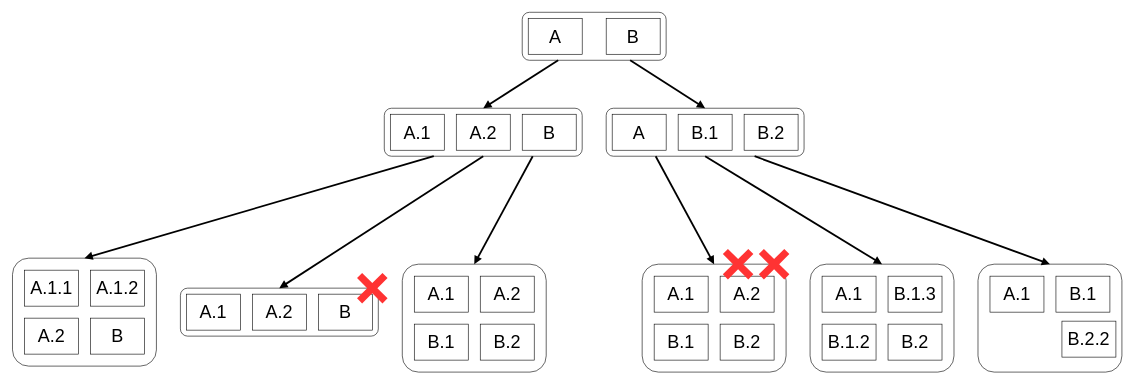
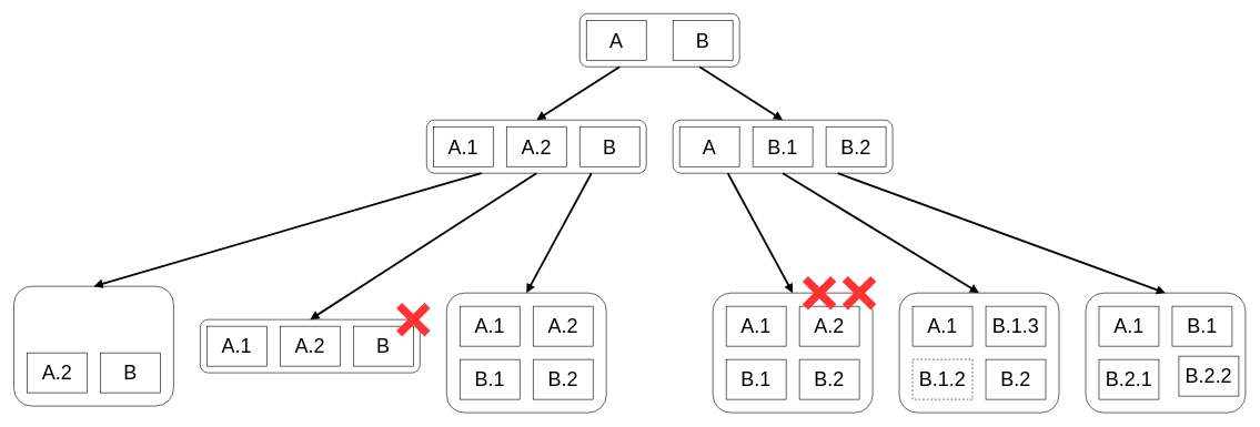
  <mxCell id="0" />
  <mxCell id="1" parent="0" />
  <mxCell id="2" value="" style="rounded=1;whiteSpace=wrap;html=1;" vertex="1" parent="1"><mxGeometry x="870" y="20" width="240" height="80" as="geometry" /></mxCell>
  <mxCell id="3" value="&lt;font style=&quot;font-size: 30px&quot;&gt;A&lt;/font&gt;" style="rounded=0;whiteSpace=wrap;html=1;" vertex="1" parent="1"><mxGeometry x="880" y="30" width="90" height="60" as="geometry" /></mxCell>
  <mxCell id="4" value="&lt;font style=&quot;font-size: 30px&quot;&gt;B&lt;/font&gt;" style="rounded=0;whiteSpace=wrap;html=1;" vertex="1" parent="1"><mxGeometry x="1010" y="30" width="90" height="60" as="geometry" /></mxCell>
  <mxCell id="5" value="" style="rounded=1;whiteSpace=wrap;html=1;" vertex="1" parent="1"><mxGeometry x="640" y="180" width="330" height="80" as="geometry" /></mxCell>
  <mxCell id="6" value="&lt;font style=&quot;font-size: 30px&quot;&gt;A.1&lt;/font&gt;" style="rounded=0;whiteSpace=wrap;html=1;" vertex="1" parent="1"><mxGeometry x="650" y="190" width="90" height="60" as="geometry" /></mxCell>
  <mxCell id="7" value="&lt;font style=&quot;font-size: 30px&quot;&gt;A.2&lt;/font&gt;" style="rounded=0;whiteSpace=wrap;html=1;" vertex="1" parent="1"><mxGeometry x="760" y="190" width="90" height="60" as="geometry" /></mxCell>
  <mxCell id="8" value="&lt;font style=&quot;font-size: 30px&quot;&gt;B&lt;/font&gt;" style="rounded=0;whiteSpace=wrap;html=1;" vertex="1" parent="1"><mxGeometry x="870" y="190" width="90" height="60" as="geometry" /></mxCell>
  <mxCell id="9" value="" style="rounded=1;whiteSpace=wrap;html=1;" vertex="1" parent="1"><mxGeometry x="1010" y="180" width="330" height="80" as="geometry" /></mxCell>
  <mxCell id="10" value="&lt;font style=&quot;font-size: 30px&quot;&gt;A&lt;/font&gt;" style="rounded=0;whiteSpace=wrap;html=1;" vertex="1" parent="1"><mxGeometry x="1020" y="190" width="90" height="60" as="geometry" /></mxCell>
  <mxCell id="11" value="&lt;font style=&quot;font-size: 30px&quot;&gt;B.1&lt;/font&gt;" style="rounded=0;whiteSpace=wrap;html=1;" vertex="1" parent="1"><mxGeometry x="1130" y="190" width="90" height="60" as="geometry" /></mxCell>
  <mxCell id="12" value="&lt;font style=&quot;font-size: 30px&quot;&gt;B.2&lt;/font&gt;" style="rounded=0;whiteSpace=wrap;html=1;" vertex="1" parent="1"><mxGeometry x="1240" y="190" width="90" height="60" as="geometry" /></mxCell>
  <mxCell id="13" value="" style="endArrow=block;html=1;entryX=0.5;entryY=0;entryDx=0;entryDy=0;exitX=0.25;exitY=1;exitDx=0;exitDy=0;endFill=1;strokeWidth=3;" edge="1" parent="1" source="2" target="5"><mxGeometry width="50" height="50" relative="1" as="geometry"><mxPoint x="900" y="170" as="sourcePoint" /><mxPoint x="950" y="120" as="targetPoint" /></mxGeometry></mxCell>
  <mxCell id="14" value="" style="endArrow=block;html=1;entryX=0.5;entryY=0;entryDx=0;entryDy=0;exitX=0.75;exitY=1;exitDx=0;exitDy=0;endFill=1;strokeWidth=3;" edge="1" parent="1" source="2" target="9"><mxGeometry width="50" height="50" relative="1" as="geometry"><mxPoint x="1052.5" y="120" as="sourcePoint" /><mxPoint x="927.5" y="200" as="targetPoint" /></mxGeometry></mxCell>
  <mxCell id="15" value="" style="rounded=1;whiteSpace=wrap;html=1;" vertex="1" parent="1"><mxGeometry x="20" y="430" width="240" height="180" as="geometry" /></mxCell>
- <mxCell id="16" value="&lt;font style=&quot;font-size: 30px&quot;&gt;A.1.1&lt;/font&gt;" style="rounded=0;whiteSpace=wrap;html=1;" vertex="1" parent="1"><mxGeometry x="40" y="450" width="90" height="60" as="geometry" /></mxCell>
- <mxCell id="17" value="&lt;font style=&quot;font-size: 30px&quot;&gt;A.1.2&lt;/font&gt;" style="rounded=0;whiteSpace=wrap;html=1;" vertex="1" parent="1"><mxGeometry x="150" y="450" width="90" height="60" as="geometry" /></mxCell>
  <mxCell id="18" value="&lt;font style=&quot;font-size: 30px&quot;&gt;A.2&lt;/font&gt;" style="rounded=0;whiteSpace=wrap;html=1;" vertex="1" parent="1"><mxGeometry x="40" y="530" width="90" height="60" as="geometry" /></mxCell>
  <mxCell id="19" value="&lt;font style=&quot;font-size: 30px&quot;&gt;B&lt;/font&gt;" style="rounded=0;whiteSpace=wrap;html=1;" vertex="1" parent="1"><mxGeometry x="150" y="530" width="90" height="60" as="geometry" /></mxCell>
  <mxCell id="20" value="" style="group" vertex="1" connectable="0" parent="1"><mxGeometry x="300" y="480" width="360" height="80" as="geometry" /></mxCell>
  <mxCell id="21" value="" style="rounded=1;whiteSpace=wrap;html=1;" vertex="1" parent="20"><mxGeometry width="330" height="80" as="geometry" /></mxCell>
  <mxCell id="22" value="&lt;font style=&quot;font-size: 30px&quot;&gt;A.1&lt;/font&gt;" style="rounded=0;whiteSpace=wrap;html=1;" vertex="1" parent="20"><mxGeometry x="10" y="10" width="90" height="60" as="geometry" /></mxCell>
  <mxCell id="23" value="&lt;font style=&quot;font-size: 30px&quot;&gt;A.2&lt;/font&gt;" style="rounded=0;whiteSpace=wrap;html=1;" vertex="1" parent="20"><mxGeometry x="120" y="10" width="90" height="60" as="geometry" /></mxCell>
  <mxCell id="24" value="&lt;font style=&quot;font-size: 30px&quot;&gt;B&lt;/font&gt;" style="rounded=0;whiteSpace=wrap;html=1;" vertex="1" parent="20"><mxGeometry x="230" y="10" width="90" height="60" as="geometry" /></mxCell>
  <mxCell id="25" value="" style="shape=cross;whiteSpace=wrap;html=1;rotation=45;fillColor=#FF3333;strokeColor=none;aspect=fixed;" vertex="1" parent="20"><mxGeometry x="290" y="-30" width="60" height="60" as="geometry" /></mxCell>
  <mxCell id="26" value="" style="group" vertex="1" connectable="0" parent="1"><mxGeometry x="670" y="440" width="240" height="180" as="geometry" /></mxCell>
  <mxCell id="27" value="" style="rounded=1;whiteSpace=wrap;html=1;" vertex="1" parent="26"><mxGeometry width="240" height="180" as="geometry" /></mxCell>
  <mxCell id="28" value="&lt;font style=&quot;font-size: 30px&quot;&gt;A.1&lt;/font&gt;" style="rounded=0;whiteSpace=wrap;html=1;" vertex="1" parent="26"><mxGeometry x="20" y="20" width="90" height="60" as="geometry" /></mxCell>
  <mxCell id="29" value="&lt;font style=&quot;font-size: 30px&quot;&gt;A.2&lt;/font&gt;" style="rounded=0;whiteSpace=wrap;html=1;" vertex="1" parent="26"><mxGeometry x="130" y="20" width="90" height="60" as="geometry" /></mxCell>
  <mxCell id="30" value="&lt;font style=&quot;font-size: 30px&quot;&gt;B.1&lt;/font&gt;" style="rounded=0;whiteSpace=wrap;html=1;" vertex="1" parent="26"><mxGeometry x="20" y="100" width="90" height="60" as="geometry" /></mxCell>
  <mxCell id="31" value="&lt;font style=&quot;font-size: 30px&quot;&gt;B.2&lt;/font&gt;" style="rounded=0;whiteSpace=wrap;html=1;" vertex="1" parent="26"><mxGeometry x="130" y="100" width="90" height="60" as="geometry" /></mxCell>
  <mxCell id="32" value="" style="group" vertex="1" connectable="0" parent="1"><mxGeometry x="1070" y="440" width="270" height="180" as="geometry" /></mxCell>
  <mxCell id="33" value="" style="rounded=1;whiteSpace=wrap;html=1;" vertex="1" parent="32"><mxGeometry width="240" height="180" as="geometry" /></mxCell>
  <mxCell id="34" value="&lt;font style=&quot;font-size: 30px&quot;&gt;A.1&lt;/font&gt;" style="rounded=0;whiteSpace=wrap;html=1;" vertex="1" parent="32"><mxGeometry x="20" y="20" width="90" height="60" as="geometry" /></mxCell>
  <mxCell id="35" value="&lt;font style=&quot;font-size: 30px&quot;&gt;A.2&lt;/font&gt;" style="rounded=0;whiteSpace=wrap;html=1;" vertex="1" parent="32"><mxGeometry x="130" y="20" width="90" height="60" as="geometry" /></mxCell>
  <mxCell id="36" value="&lt;font style=&quot;font-size: 30px&quot;&gt;B.1&lt;/font&gt;" style="rounded=0;whiteSpace=wrap;html=1;" vertex="1" parent="32"><mxGeometry x="20" y="100" width="90" height="60" as="geometry" /></mxCell>
  <mxCell id="37" value="&lt;font style=&quot;font-size: 30px&quot;&gt;B.2&lt;/font&gt;" style="rounded=0;whiteSpace=wrap;html=1;" vertex="1" parent="32"><mxGeometry x="130" y="100" width="90" height="60" as="geometry" /></mxCell>
  <mxCell id="38" value="" style="shape=cross;whiteSpace=wrap;html=1;rotation=45;fillColor=#FF3333;strokeColor=none;aspect=fixed;" vertex="1" parent="32"><mxGeometry x="130" y="-30" width="60" height="60" as="geometry" /></mxCell>
  <mxCell id="39" value="" style="endArrow=block;html=1;entryX=0.5;entryY=0;entryDx=0;entryDy=0;exitX=0.25;exitY=1;exitDx=0;exitDy=0;endFill=1;strokeWidth=3;" edge="1" parent="1" source="5" target="15"><mxGeometry width="50" height="50" relative="1" as="geometry"><mxPoint x="685" y="320" as="sourcePoint" /><mxPoint x="560" y="400" as="targetPoint" /></mxGeometry></mxCell>
  <mxCell id="40" value="" style="endArrow=block;html=1;entryX=0.5;entryY=0;entryDx=0;entryDy=0;exitX=0.5;exitY=1;exitDx=0;exitDy=0;endFill=1;strokeWidth=3;" edge="1" parent="1" source="5" target="21"><mxGeometry width="50" height="50" relative="1" as="geometry"><mxPoint x="842.5" y="290" as="sourcePoint" /><mxPoint x="470" y="460" as="targetPoint" /></mxGeometry></mxCell>
  <mxCell id="41" value="" style="endArrow=block;html=1;entryX=0.5;entryY=0;entryDx=0;entryDy=0;exitX=0.75;exitY=1;exitDx=0;exitDy=0;endFill=1;strokeWidth=3;" edge="1" parent="1" source="5" target="27"><mxGeometry width="50" height="50" relative="1" as="geometry"><mxPoint x="1000" y="270" as="sourcePoint" /><mxPoint x="870" y="490" as="targetPoint" /></mxGeometry></mxCell>
  <mxCell id="42" value="" style="shape=cross;whiteSpace=wrap;html=1;rotation=45;fillColor=#FF3333;strokeColor=none;aspect=fixed;" vertex="1" parent="1"><mxGeometry x="1260" y="410" width="60" height="60" as="geometry" /></mxCell>
  <mxCell id="43" value="" style="group" vertex="1" connectable="0" parent="1"><mxGeometry x="1350" y="440" width="240" height="180" as="geometry" /></mxCell>
  <mxCell id="44" value="" style="group" vertex="1" connectable="0" parent="43"><mxGeometry width="240" height="180" as="geometry" /></mxCell>
  <mxCell id="45" value="" style="rounded=1;whiteSpace=wrap;html=1;" vertex="1" parent="44"><mxGeometry width="240" height="180" as="geometry" /></mxCell>
  <mxCell id="46" value="&lt;font style=&quot;font-size: 30px&quot;&gt;A.1&lt;/font&gt;" style="rounded=0;whiteSpace=wrap;html=1;" vertex="1" parent="44"><mxGeometry x="20" y="20" width="90" height="60" as="geometry" /></mxCell>
  <mxCell id="47" value="&lt;span style=&quot;font-size: 30px&quot;&gt;B.1.3&lt;/span&gt;" style="rounded=0;whiteSpace=wrap;html=1;" vertex="1" parent="44"><mxGeometry x="130" y="20" width="90" height="60" as="geometry" /></mxCell>
- <mxCell id="48" value="&lt;font style=&quot;font-size: 30px&quot;&gt;B.1.2&lt;/font&gt;" style="rounded=0;whiteSpace=wrap;html=1;" vertex="1" parent="44"><mxGeometry x="20" y="100" width="90" height="60" as="geometry" /></mxCell>
+ <mxCell id="48" value="&lt;font style=&quot;font-size: 30px&quot;&gt;B.1.2&lt;/font&gt;" style="rounded=0;whiteSpace=wrap;html=1;dashed=1;" vertex="1" parent="44"><mxGeometry x="20" y="100" width="90" height="60" as="geometry" /></mxCell>
  <mxCell id="49" value="&lt;font style=&quot;font-size: 30px&quot;&gt;B.2&lt;/font&gt;" style="rounded=0;whiteSpace=wrap;html=1;" vertex="1" parent="44"><mxGeometry x="130" y="100" width="90" height="60" as="geometry" /></mxCell>
  <mxCell id="50" value="" style="endArrow=block;html=1;entryX=0.5;entryY=0;entryDx=0;entryDy=0;exitX=0.25;exitY=1;exitDx=0;exitDy=0;endFill=1;strokeWidth=3;" edge="1" parent="1" source="9" target="33"><mxGeometry width="50" height="50" relative="1" as="geometry"><mxPoint x="1110" y="290" as="sourcePoint" /><mxPoint x="1222.5" y="470" as="targetPoint" /></mxGeometry></mxCell>
  <mxCell id="51" value="" style="endArrow=block;html=1;entryX=0.5;entryY=0;entryDx=0;entryDy=0;exitX=0.5;exitY=1;exitDx=0;exitDy=0;endFill=1;strokeWidth=3;" edge="1" parent="1" source="9" target="45"><mxGeometry width="50" height="50" relative="1" as="geometry"><mxPoint x="1210" y="270" as="sourcePoint" /><mxPoint x="1447.5" y="450" as="targetPoint" /></mxGeometry></mxCell>
  <mxCell id="52" value="" style="group" vertex="1" connectable="0" parent="1"><mxGeometry x="1630" y="440" width="240" height="180" as="geometry" /></mxCell>
  <mxCell id="53" value="" style="group" vertex="1" connectable="0" parent="52"><mxGeometry width="240" height="180" as="geometry" /></mxCell>
  <mxCell id="54" value="" style="rounded=1;whiteSpace=wrap;html=1;" vertex="1" parent="53"><mxGeometry width="240" height="180" as="geometry" /></mxCell>
  <mxCell id="55" value="&lt;font style=&quot;font-size: 30px&quot;&gt;A.1&lt;/font&gt;" style="rounded=0;whiteSpace=wrap;html=1;" vertex="1" parent="53"><mxGeometry x="20" y="20" width="90" height="60" as="geometry" /></mxCell>
  <mxCell id="56" value="&lt;span style=&quot;font-size: 30px&quot;&gt;B.1&lt;/span&gt;" style="rounded=0;whiteSpace=wrap;html=1;" vertex="1" parent="53"><mxGeometry x="130" y="20" width="90" height="60" as="geometry" /></mxCell>
+ <mxCell id="57" value="&lt;font style=&quot;font-size: 30px&quot;&gt;B.2.1&lt;/font&gt;" style="rounded=0;whiteSpace=wrap;html=1;" vertex="1" parent="53"><mxGeometry x="20" y="100" width="90" height="60" as="geometry" /></mxCell>
  <mxCell id="58" value="&lt;font style=&quot;font-size: 30px&quot;&gt;B.2.2&lt;/font&gt;" style="rounded=0;whiteSpace=wrap;html=1;" vertex="1" parent="53"><mxGeometry x="140" y="95" width="90" height="60" as="geometry" /></mxCell>
  <mxCell id="59" value="" style="endArrow=block;html=1;entryX=0.5;entryY=0;entryDx=0;entryDy=0;exitX=0.75;exitY=1;exitDx=0;exitDy=0;endFill=1;strokeWidth=3;" edge="1" parent="1" source="9" target="54"><mxGeometry width="50" height="50" relative="1" as="geometry"><mxPoint x="1570" y="270" as="sourcePoint" /><mxPoint x="2005" y="450" as="targetPoint" /></mxGeometry></mxCell>
